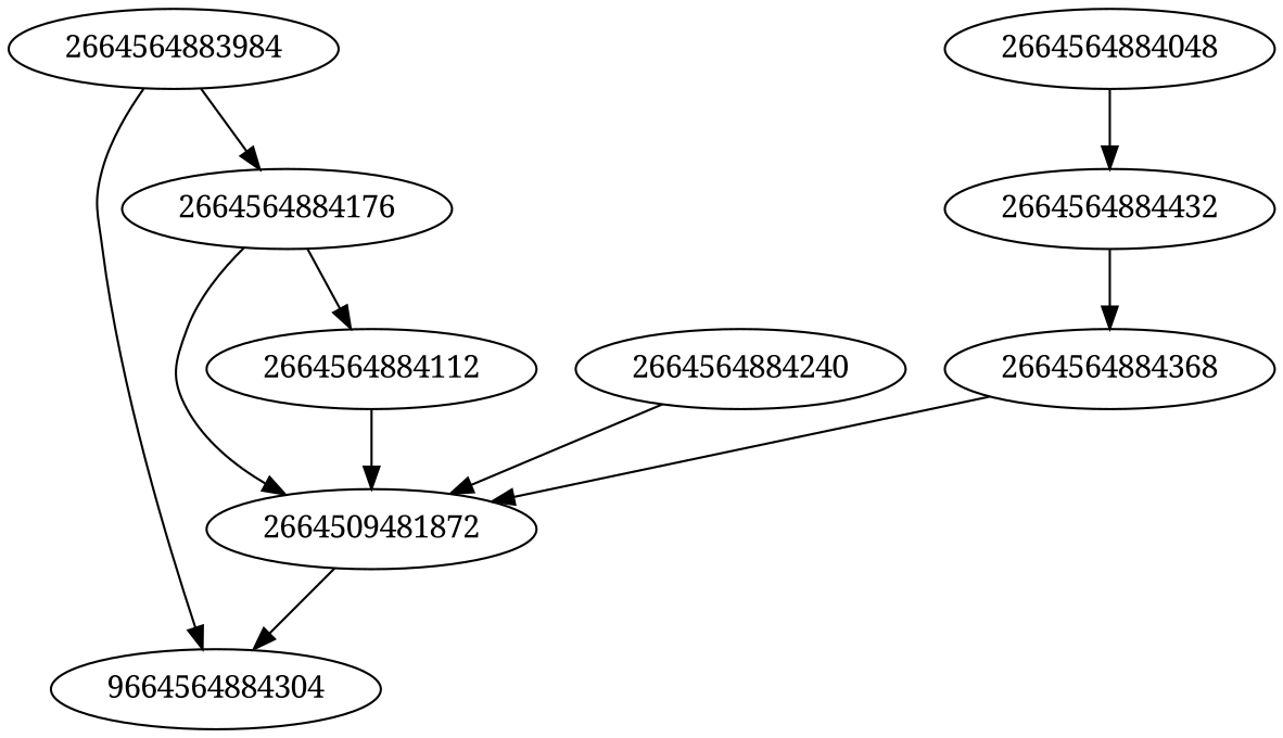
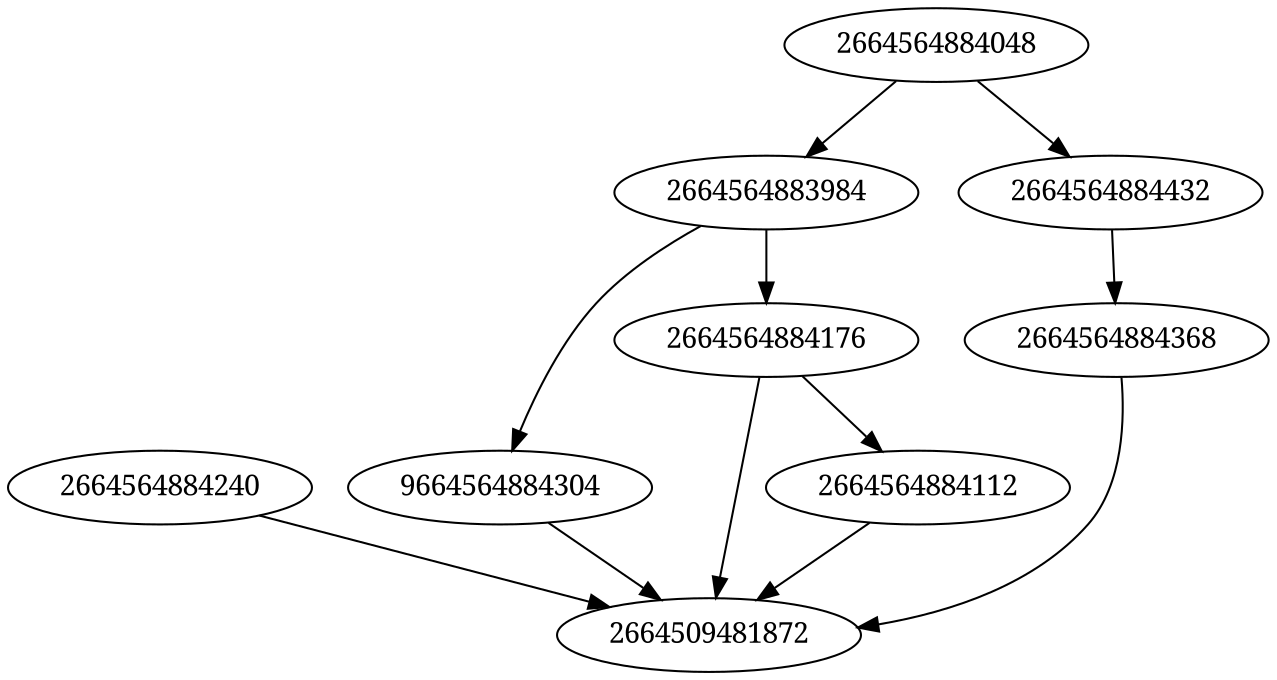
  strict digraph {
    fontname="Noto Serif"
    node [fontname="Noto Serif" type=Name]
    edge [fontname="Noto Serif"]
    2664564883984 [type=Call]
    n2 [label=9664564884304]
    2664564884176 [type=Attribute]
    2664509481872 [type=Load]
    2664564884240
    2664564884112
    2664564884432 [type=Return]
    2664564884368
    2664564884048 [type=If]
    2664564883984 -> n2
    2664564883984 -> 2664564884176
-   2664509481872 -> n2
+   n2 -> 2664509481872
    2664564884176 -> 2664509481872
    2664564884176 -> 2664564884112
    2664564884240 -> 2664509481872
    2664564884112 -> 2664509481872
    2664564884432 -> 2664564884368
    2664564884368 -> 2664509481872
+   2664564884048 -> 2664564883984
    2664564884048 -> 2664564884432
  }
